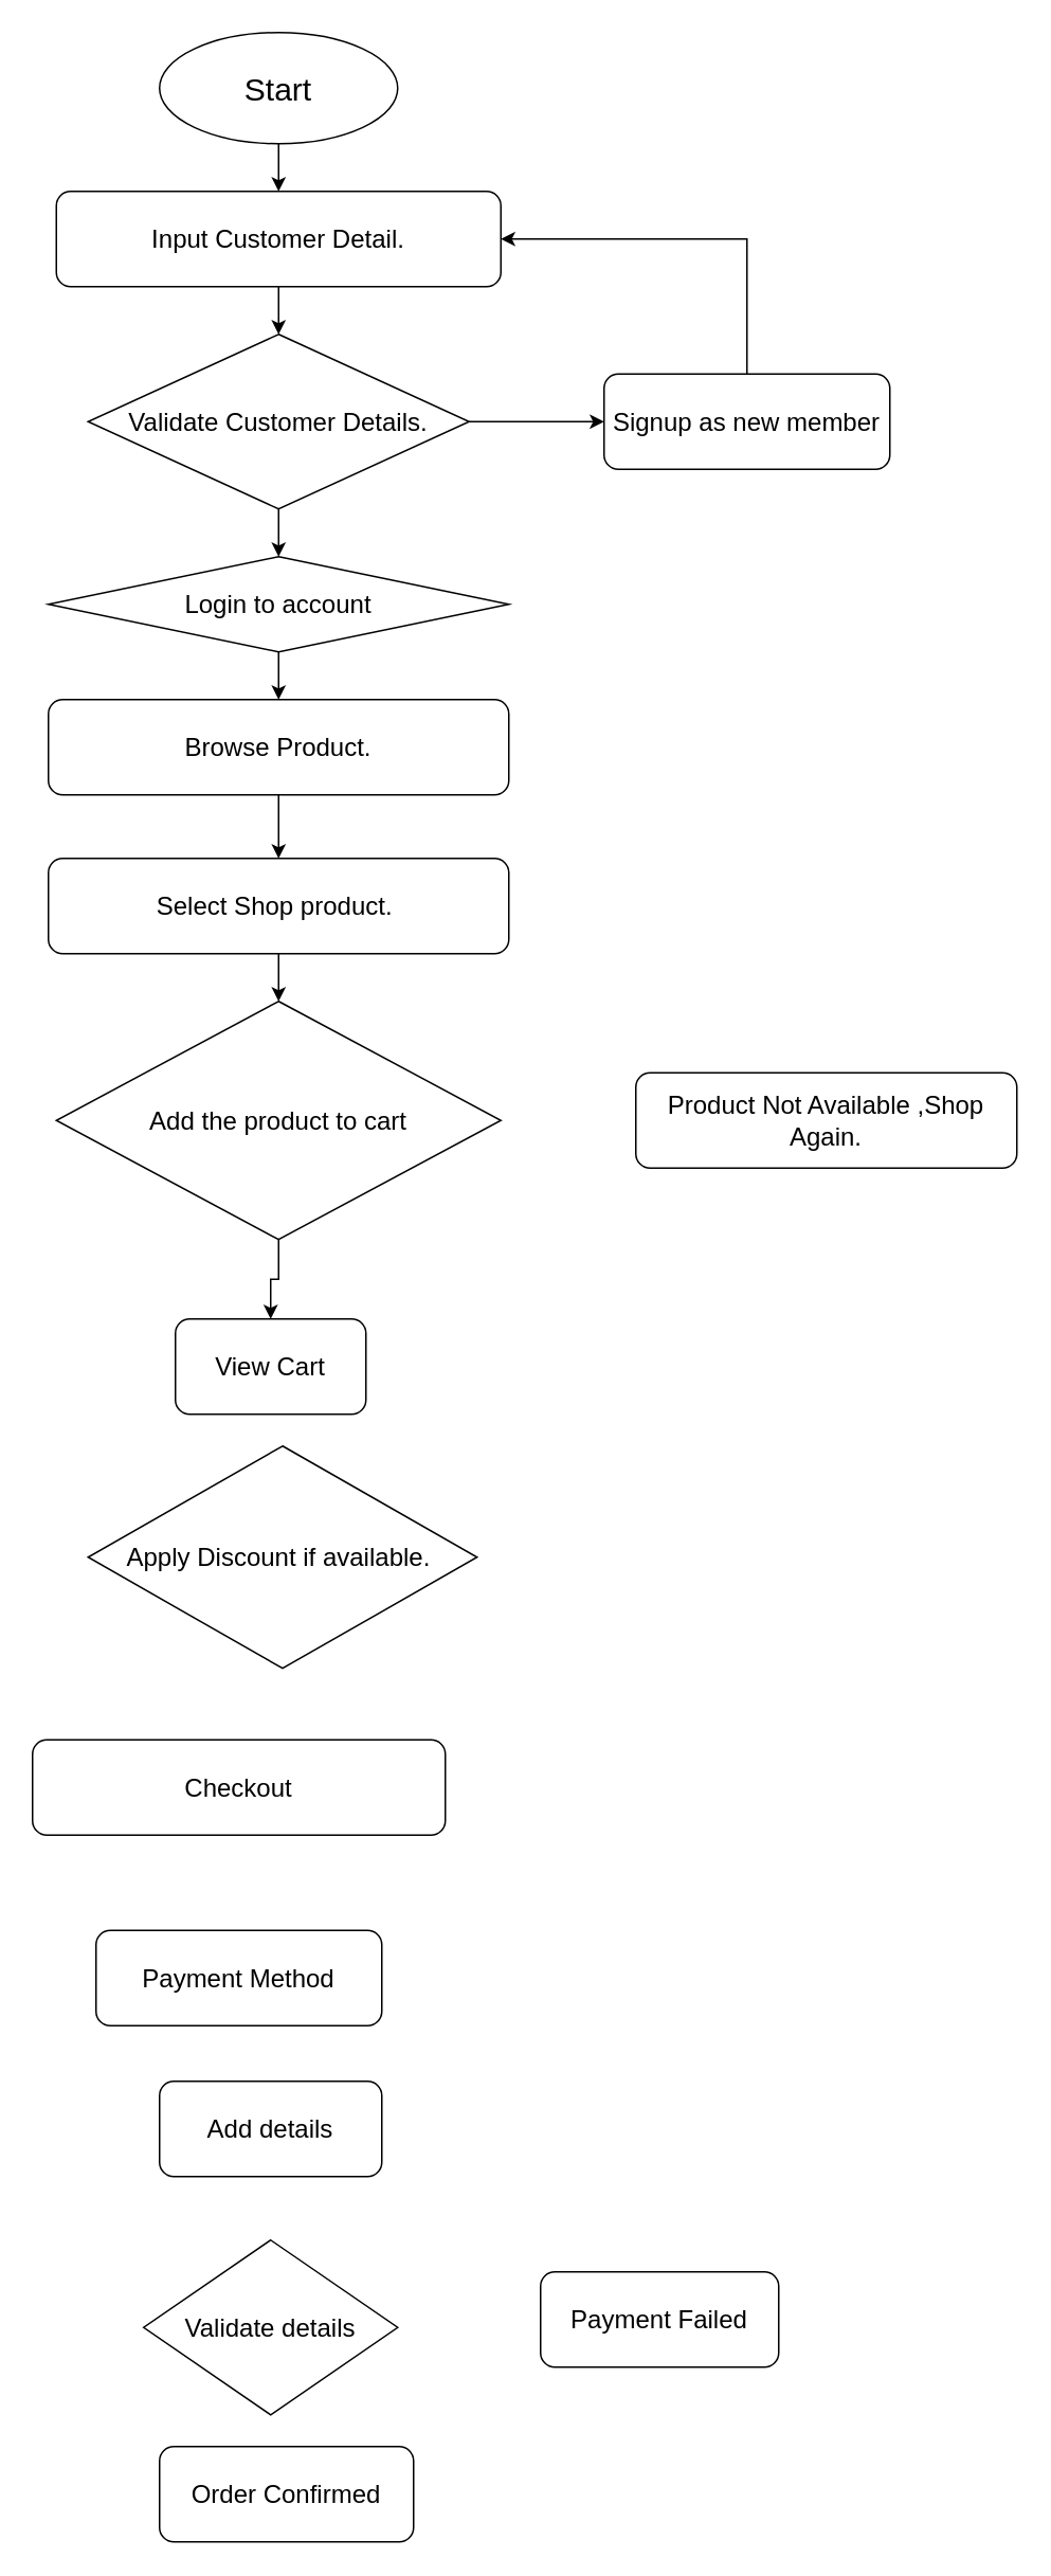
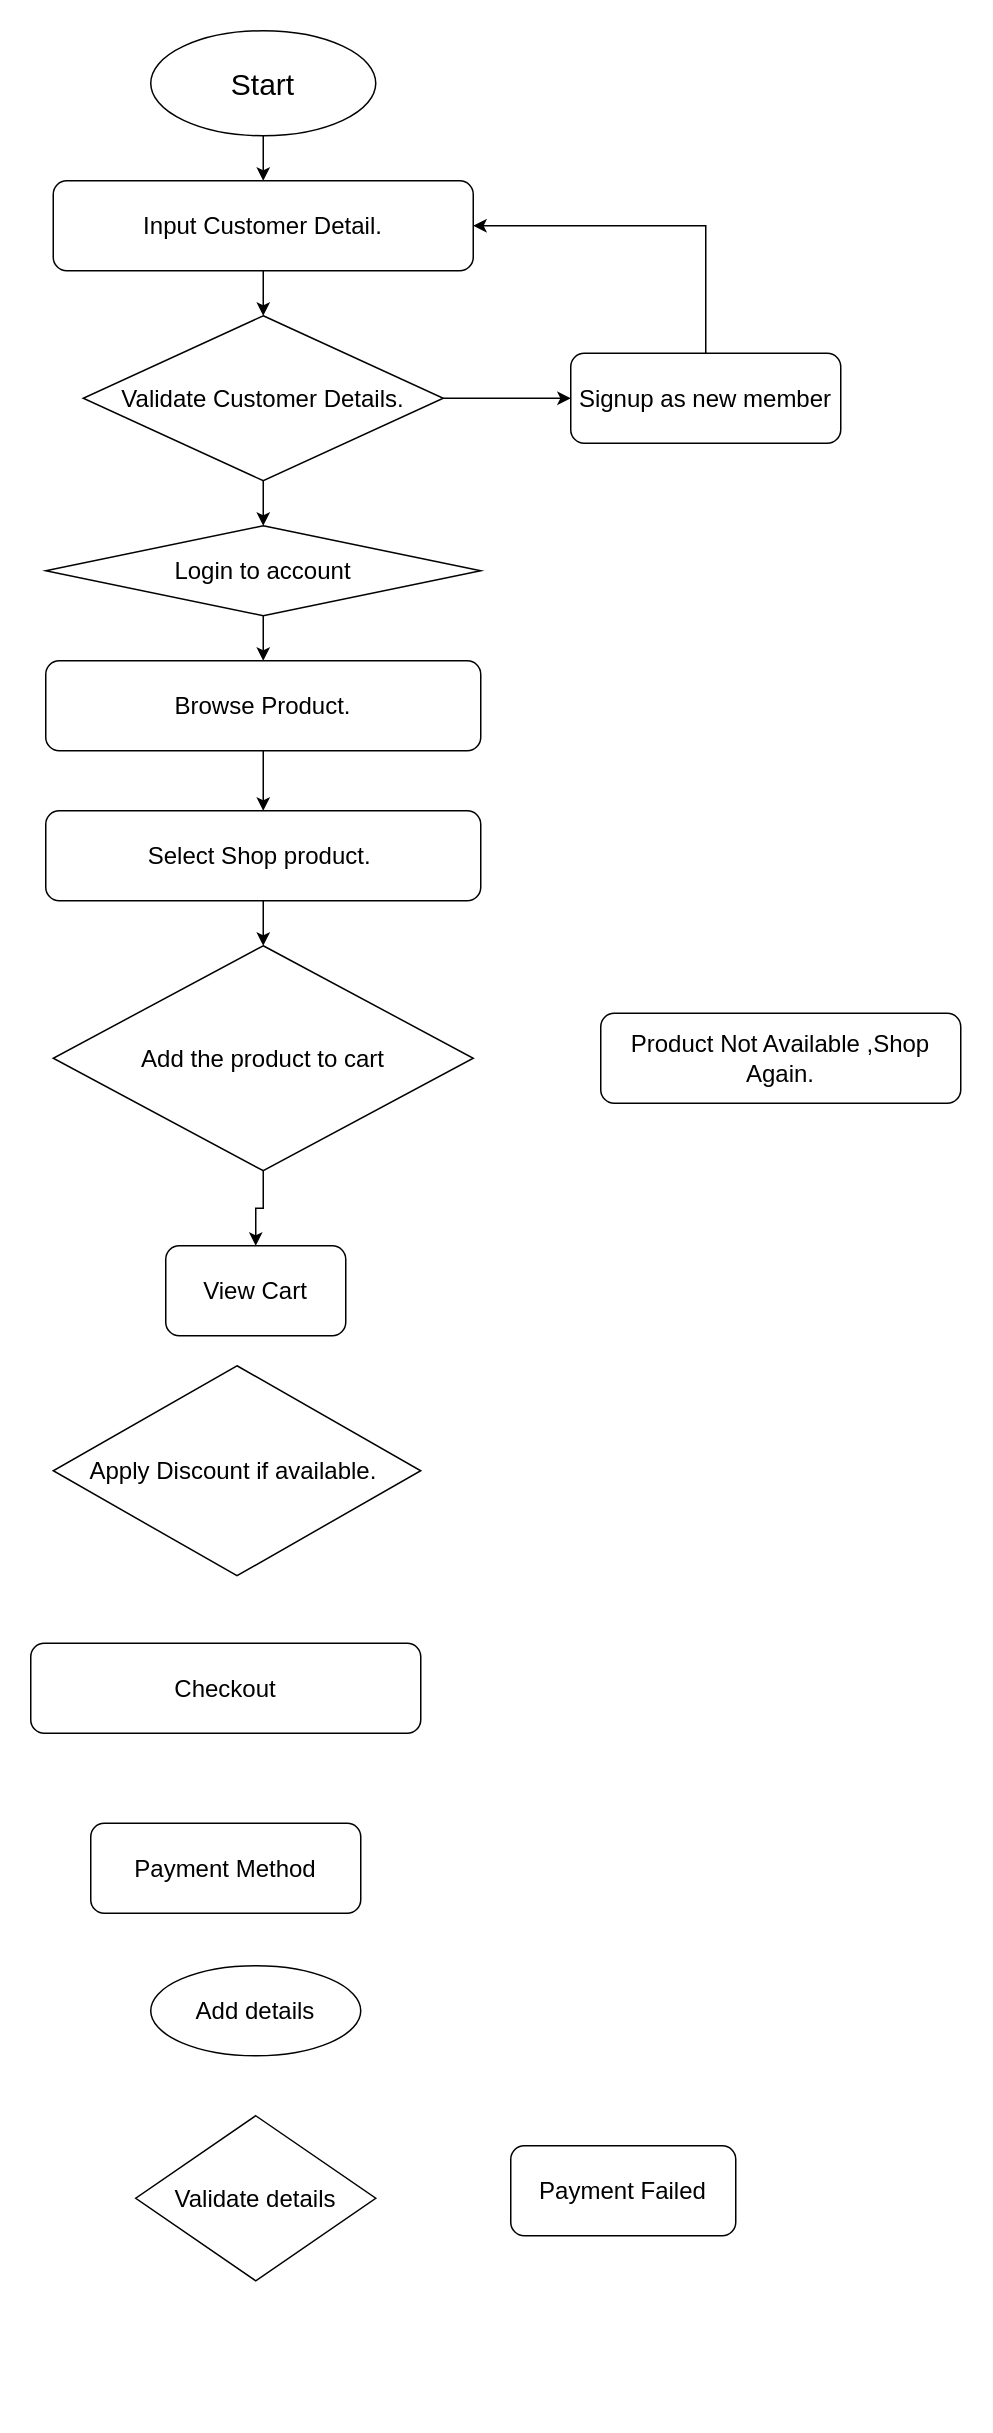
  <mxCell id="0" />
  <mxCell id="1" parent="0" />
  <mxCell id="2" value="" style="edgeStyle=orthogonalEdgeStyle;rounded=0;orthogonalLoop=1;jettySize=auto;html=1;" edge="1" parent="1" source="3" target="5"><mxGeometry relative="1" as="geometry" /></mxCell>
  <mxCell id="3" value="&lt;font style=&quot;font-size: 20px;&quot;&gt;Start&lt;/font&gt;" style="ellipse;whiteSpace=wrap;html=1;" vertex="1" parent="1"><mxGeometry x="100" width="150" height="70" as="geometry" y="20" /></mxCell>
  <mxCell id="4" value="" style="edgeStyle=orthogonalEdgeStyle;rounded=0;orthogonalLoop=1;jettySize=auto;html=1;" edge="1" parent="1" source="5" target="10"><mxGeometry relative="1" as="geometry" /></mxCell>
  <mxCell id="5" value="&lt;font style=&quot;font-size: 16px;&quot;&gt;Input Customer Detail.&lt;/font&gt;" style="rounded=1;whiteSpace=wrap;html=1;" vertex="1" parent="1"><mxGeometry x="35" y="120" width="280" height="60" as="geometry" /></mxCell>
  <mxCell id="6" value="" style="edgeStyle=orthogonalEdgeStyle;rounded=0;orthogonalLoop=1;jettySize=auto;html=1;" edge="1" parent="1" source="7" target="14"><mxGeometry relative="1" as="geometry" /></mxCell>
  <mxCell id="7" value="&lt;font style=&quot;font-size: 16px;&quot;&gt;Login to account&lt;/font&gt;" style="rhombus;whiteSpace=wrap;html=1;" vertex="1" parent="1"><mxGeometry x="30" y="350" width="290" height="60" as="geometry" /></mxCell>
  <mxCell id="8" value="" style="edgeStyle=orthogonalEdgeStyle;rounded=0;orthogonalLoop=1;jettySize=auto;html=1;" edge="1" parent="1" source="10" target="7"><mxGeometry relative="1" as="geometry" /></mxCell>
  <mxCell id="9" value="" style="edgeStyle=orthogonalEdgeStyle;rounded=0;orthogonalLoop=1;jettySize=auto;html=1;" edge="1" parent="1" source="10" target="12"><mxGeometry relative="1" as="geometry" /></mxCell>
  <mxCell id="10" value="&lt;font style=&quot;font-size: 16px;&quot;&gt;Validate Customer Details.&lt;/font&gt;" style="rhombus;whiteSpace=wrap;html=1;" vertex="1" parent="1"><mxGeometry x="55" y="210" width="240" height="110" as="geometry" /></mxCell>
  <mxCell id="11" style="edgeStyle=orthogonalEdgeStyle;rounded=0;orthogonalLoop=1;jettySize=auto;html=1;entryX=1;entryY=0.5;entryDx=0;entryDy=0;" edge="1" parent="1" source="12" target="5"><mxGeometry relative="1" as="geometry"><Array as="points"><mxPoint x="470" y="150" /></Array></mxGeometry></mxCell>
  <mxCell id="12" value="&lt;font style=&quot;font-size: 16px;&quot;&gt;Signup as new member&lt;/font&gt;" style="rounded=1;whiteSpace=wrap;html=1;" vertex="1" parent="1"><mxGeometry x="380" y="235" width="180" height="60" as="geometry" /></mxCell>
  <mxCell id="13" value="" style="edgeStyle=orthogonalEdgeStyle;rounded=0;orthogonalLoop=1;jettySize=auto;html=1;" edge="1" parent="1" source="14" target="16"><mxGeometry relative="1" as="geometry" /></mxCell>
  <mxCell id="14" value="&lt;font style=&quot;font-size: 16px;&quot;&gt;Browse Product.&lt;/font&gt;" style="rounded=1;whiteSpace=wrap;html=1;" vertex="1" parent="1"><mxGeometry x="30" y="440" width="290" height="60" as="geometry" /></mxCell>
  <mxCell id="15" value="" style="edgeStyle=orthogonalEdgeStyle;rounded=0;orthogonalLoop=1;jettySize=auto;html=1;" edge="1" parent="1" source="16" target="18"><mxGeometry relative="1" as="geometry" /></mxCell>
  <mxCell id="16" value="&lt;font style=&quot;font-size: 16px;&quot;&gt;Select Shop product.&amp;nbsp;&lt;/font&gt;" style="rounded=1;whiteSpace=wrap;html=1;" vertex="1" parent="1"><mxGeometry x="30" y="540" width="290" height="60" as="geometry" /></mxCell>
  <mxCell id="17" value="" style="edgeStyle=orthogonalEdgeStyle;rounded=0;orthogonalLoop=1;jettySize=auto;html=1;" edge="1" parent="1" source="18" target="20"><mxGeometry relative="1" as="geometry" /></mxCell>
  <mxCell id="18" value="&lt;font style=&quot;font-size: 16px;&quot;&gt;Add the product to cart&lt;/font&gt;" style="rhombus;whiteSpace=wrap;html=1;" vertex="1" parent="1"><mxGeometry x="35" y="630" width="280" height="150" as="geometry" /></mxCell>
  <mxCell id="19" value="&lt;font style=&quot;font-size: 16px;&quot;&gt;Product Not Available ,Shop Again.&lt;/font&gt;" style="rounded=1;whiteSpace=wrap;html=1;" vertex="1" parent="1"><mxGeometry x="400" y="675" width="240" height="60" as="geometry" /></mxCell>
  <mxCell id="20" value="&lt;font style=&quot;font-size: 16px;&quot;&gt;View Cart&lt;/font&gt;" style="rounded=1;whiteSpace=wrap;html=1;" vertex="1" parent="1"><mxGeometry x="110" y="830" width="120" height="60" as="geometry" /></mxCell>
- <mxCell id="21" value="&lt;font style=&quot;font-size: 16px;&quot;&gt;Apply Discount if available.&amp;nbsp;&lt;/font&gt;" style="rhombus;whiteSpace=wrap;html=1;" vertex="1" parent="1"><mxGeometry x="55" y="910" width="245" height="140" as="geometry" /></mxCell>
+ <mxCell id="21" value="&lt;font style=&quot;font-size: 16px;&quot;&gt;Apply Discount if available.&amp;nbsp;&lt;/font&gt;" style="rhombus;whiteSpace=wrap;html=1;" vertex="1" parent="1"><mxGeometry x="35" y="910" width="245" height="140" as="geometry" /></mxCell>
  <mxCell id="22" value="&lt;font style=&quot;font-size: 16px;&quot;&gt;Checkout&lt;/font&gt;" style="rounded=1;whiteSpace=wrap;html=1;" vertex="1" parent="1"><mxGeometry x="20" y="1095" width="260" height="60" as="geometry" /></mxCell>
  <mxCell id="23" value="&lt;font style=&quot;font-size: 16px;&quot;&gt;Payment Method&lt;/font&gt;" style="rounded=1;whiteSpace=wrap;html=1;" vertex="1" parent="1"><mxGeometry x="60" y="1215" width="180" height="60" as="geometry" /></mxCell>
- <mxCell id="24" value="&lt;font style=&quot;font-size: 16px;&quot;&gt;Add details&lt;/font&gt;" style="rounded=1;whiteSpace=wrap;html=1;" vertex="1" parent="1"><mxGeometry x="100" y="1310" width="140" height="60" as="geometry" /></mxCell>
+ <mxCell id="24" value="&lt;font style=&quot;font-size: 16px;&quot;&gt;Add details&lt;/font&gt;" style="ellipse;whiteSpace=wrap;html=1;" vertex="1" parent="1"><mxGeometry x="100" y="1310" width="140" height="60" as="geometry" /></mxCell>
  <mxCell id="25" value="&lt;font style=&quot;font-size: 16px;&quot;&gt;Validate details&lt;/font&gt;" style="rhombus;whiteSpace=wrap;html=1;" vertex="1" parent="1"><mxGeometry x="90" y="1410" width="160" height="110" as="geometry" /></mxCell>
  <mxCell id="26" value="&lt;font style=&quot;font-size: 16px;&quot;&gt;Payment Failed&lt;/font&gt;" style="rounded=1;whiteSpace=wrap;html=1;" vertex="1" parent="1"><mxGeometry x="340" y="1430" width="150" height="60" as="geometry" /></mxCell>
- <mxCell id="27" value="&lt;font style=&quot;font-size: 16px;&quot;&gt;Order Confirmed&lt;/font&gt;" style="rounded=1;whiteSpace=wrap;html=1;" vertex="1" parent="1"><mxGeometry x="100" y="1540" width="160" height="60" as="geometry" /></mxCell>
